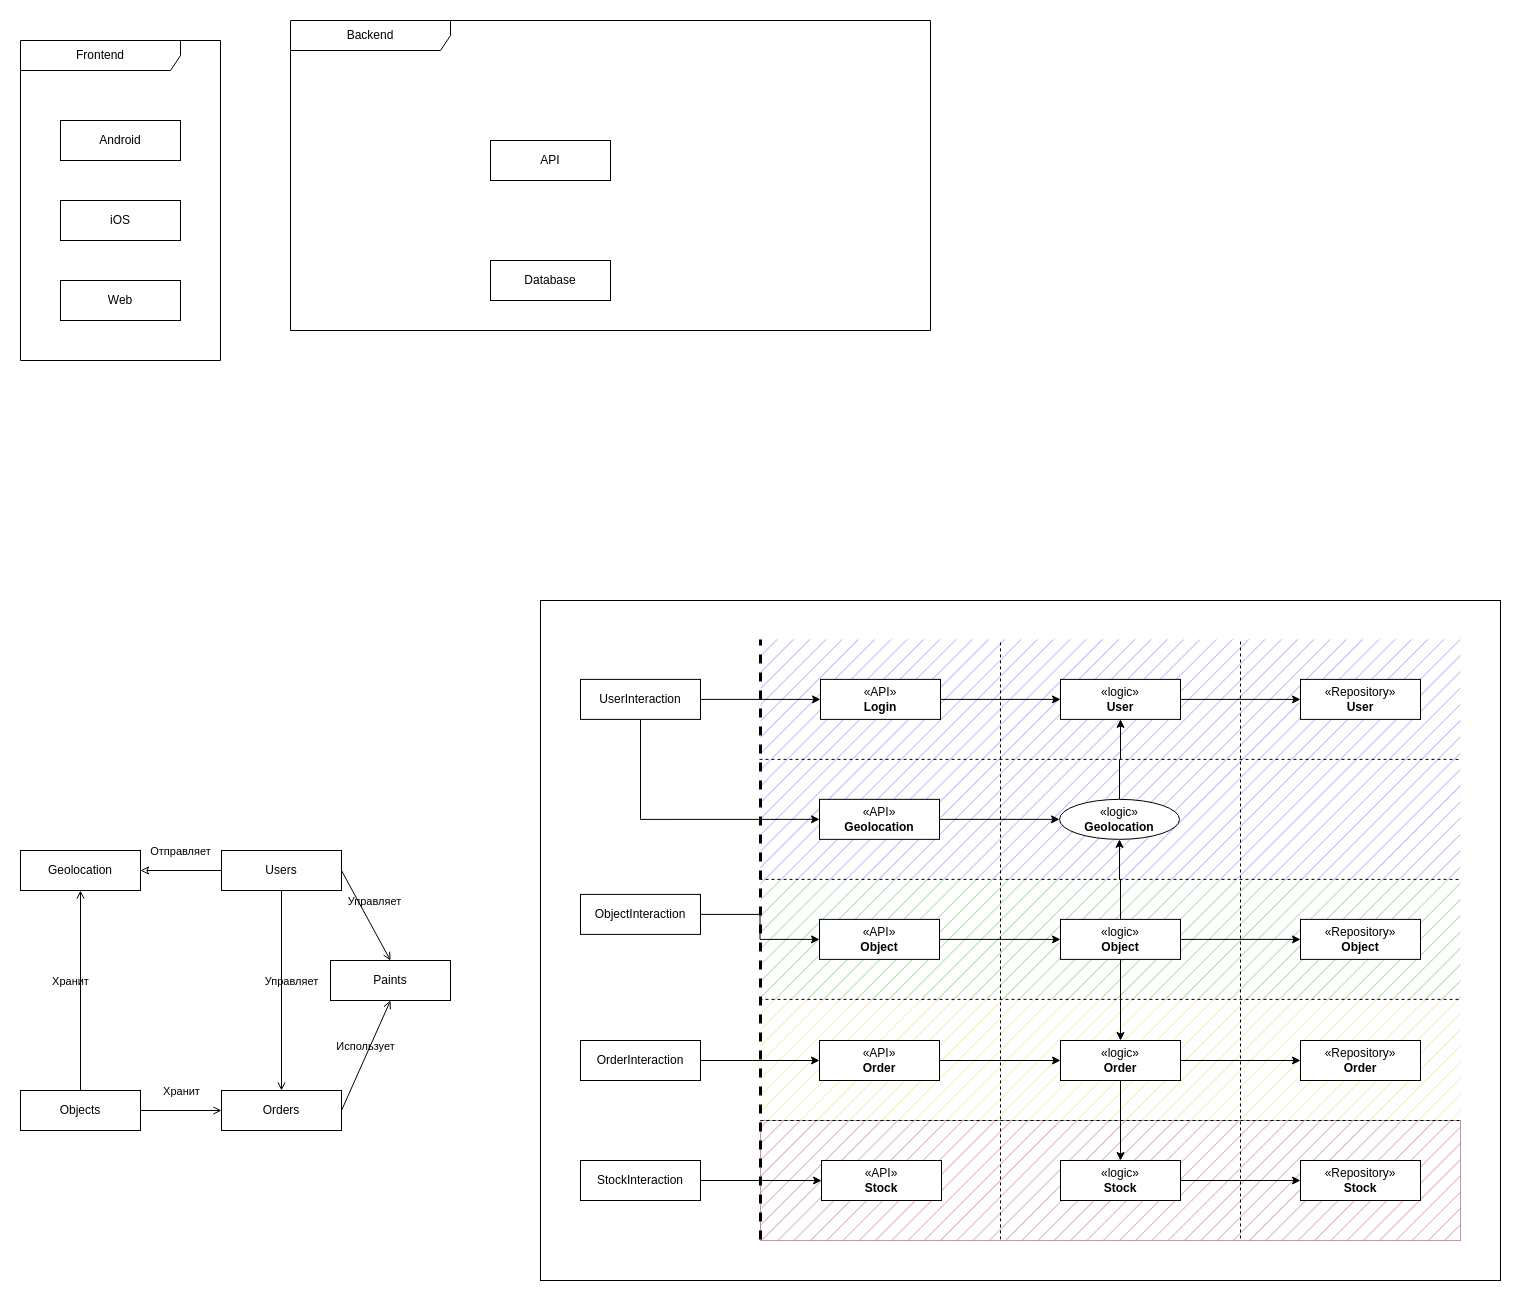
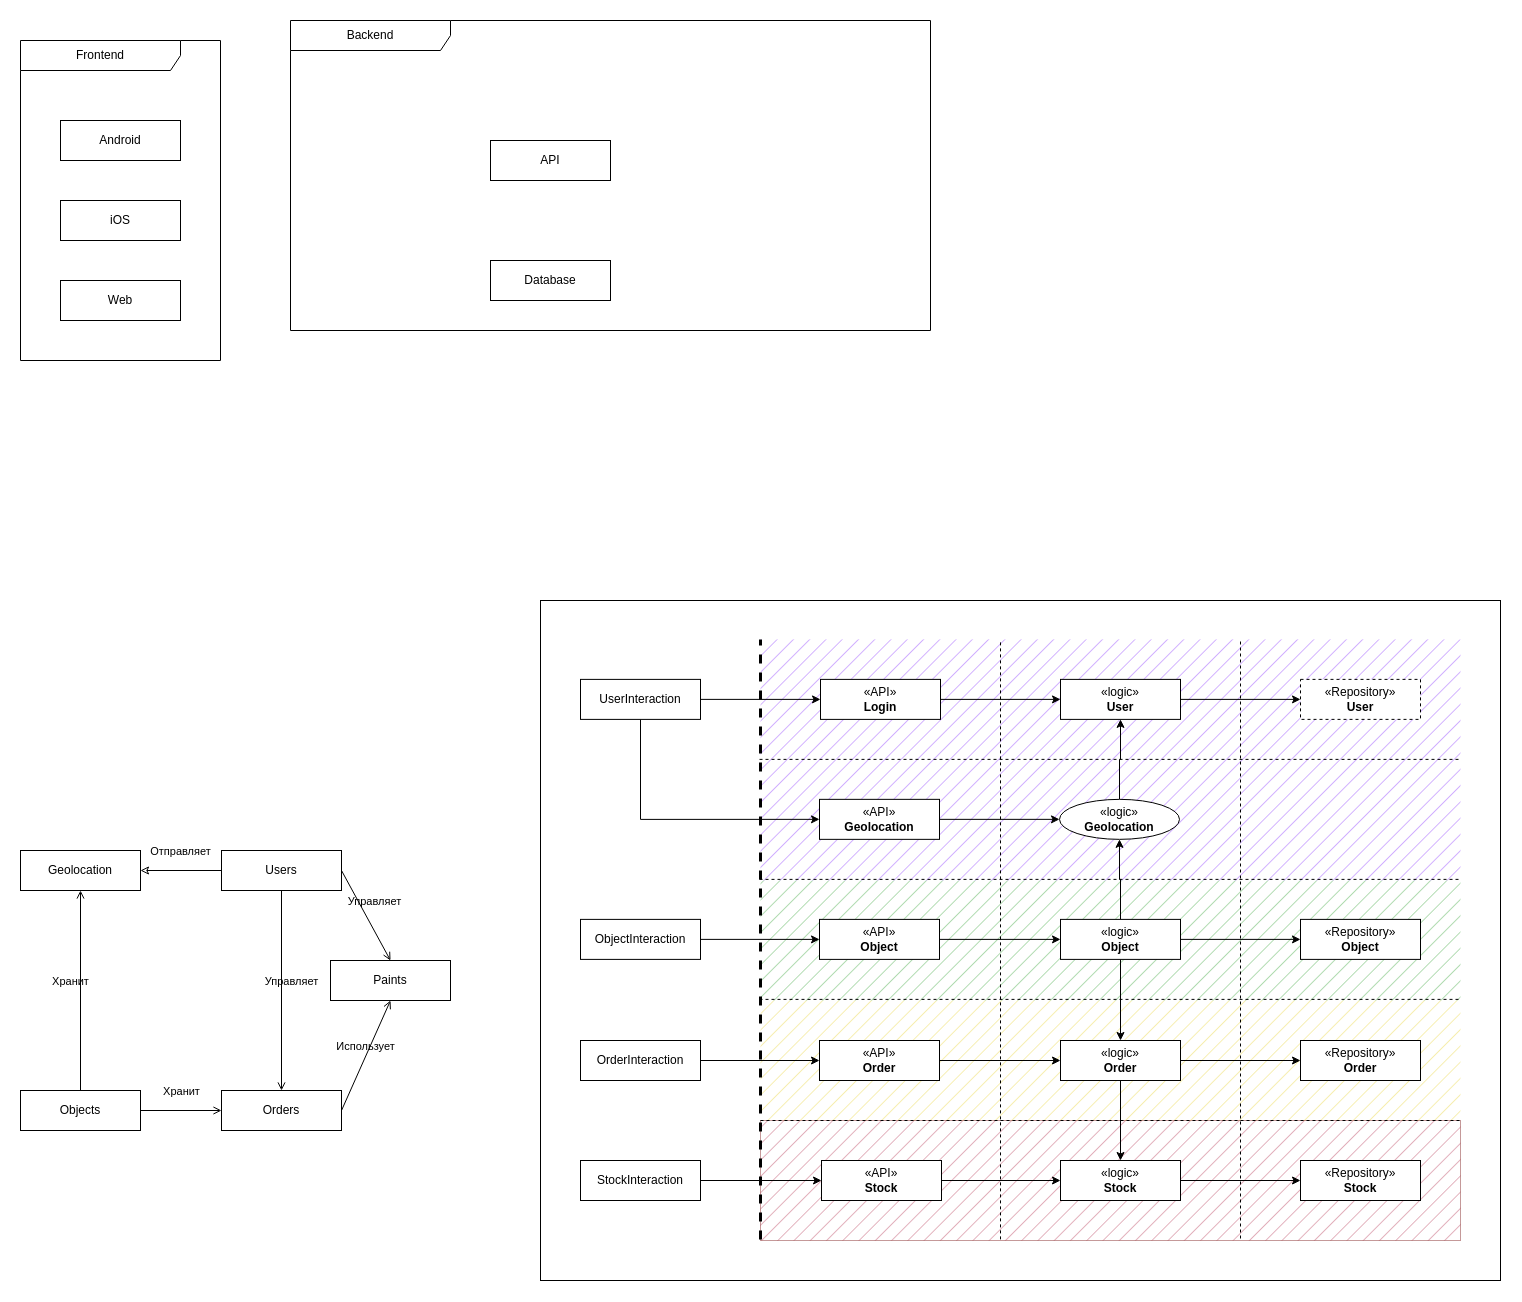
  <mxCell id="0" />
  <mxCell id="1" parent="0" />
  <mxCell id="2" value="" style="rounded=0;whiteSpace=wrap;html=1;" vertex="1" parent="1"><mxGeometry x="540" y="600" width="960" height="680" as="geometry" /></mxCell>
  <mxCell id="3" value="" style="rounded=0;whiteSpace=wrap;html=1;fillStyle=hatch;fillColor=#a20025;strokeColor=#6F0000;fontColor=#ffffff;opacity=40;perimeterSpacing=0;" vertex="1" parent="1"><mxGeometry x="760" y="1120" width="700" height="120" as="geometry" /></mxCell>
  <mxCell id="4" value="" style="rounded=0;whiteSpace=wrap;html=1;fillColor=#e3c800;strokeColor=none;fillStyle=hatch;fontColor=#000000;opacity=40;" vertex="1" parent="1"><mxGeometry x="760" y="1000" width="700" height="120" as="geometry" /></mxCell>
  <mxCell id="5" value="" style="rounded=0;whiteSpace=wrap;html=1;fillColor=#008a00;strokeColor=none;fillStyle=hatch;fontColor=#ffffff;opacity=40;" vertex="1" parent="1"><mxGeometry x="760" y="880" width="700" height="120" as="geometry" /></mxCell>
  <mxCell id="6" value="" style="rounded=0;whiteSpace=wrap;html=1;fillColor=#6a00ff;strokeColor=none;fillStyle=hatch;fontColor=#ffffff;strokeWidth=1;opacity=40;" vertex="1" parent="1"><mxGeometry x="760" y="638.89" width="700" height="241.11" as="geometry" /></mxCell>
  <mxCell id="7" value="Android" style="rounded=0;whiteSpace=wrap;html=1;" vertex="1" parent="1"><mxGeometry x="60" y="120" width="120" height="40" as="geometry" /></mxCell>
  <mxCell id="8" value="iOS" style="rounded=0;whiteSpace=wrap;html=1;" vertex="1" parent="1"><mxGeometry x="60" y="200" width="120" height="40" as="geometry" /></mxCell>
  <mxCell id="9" value="Web" style="rounded=0;whiteSpace=wrap;html=1;" vertex="1" parent="1"><mxGeometry x="60" y="280" width="120" height="40" as="geometry" /></mxCell>
  <mxCell id="10" value="Frontend" style="shape=umlFrame;whiteSpace=wrap;html=1;pointerEvents=0;recursiveResize=0;container=1;collapsible=0;width=160;" vertex="1" parent="1"><mxGeometry x="20" y="40" width="200" height="320" as="geometry" /></mxCell>
  <mxCell id="11" value="Backend" style="shape=umlFrame;whiteSpace=wrap;html=1;pointerEvents=0;recursiveResize=0;container=1;collapsible=0;width=160;" vertex="1" parent="1"><mxGeometry x="290" y="20" width="640" height="310" as="geometry" /></mxCell>
  <mxCell id="12" value="Database" style="rounded=0;whiteSpace=wrap;html=1;" vertex="1" parent="11"><mxGeometry x="200" y="240" width="120" height="40" as="geometry" /></mxCell>
  <mxCell id="13" value="API" style="rounded=0;whiteSpace=wrap;html=1;" vertex="1" parent="11"><mxGeometry x="200" y="120" width="120" height="40" as="geometry" /></mxCell>
  <mxCell id="14" value="Users" style="html=1;whiteSpace=wrap;rounded=0;" vertex="1" parent="1"><mxGeometry x="221" y="850" width="120" height="40" as="geometry" /></mxCell>
  <mxCell id="15" value="Paints" style="html=1;whiteSpace=wrap;rounded=0;" vertex="1" parent="1"><mxGeometry x="330" y="960" width="120" height="40" as="geometry" /></mxCell>
  <mxCell id="16" value="Orders" style="html=1;whiteSpace=wrap;rounded=0;" vertex="1" parent="1"><mxGeometry x="221" y="1090" width="120" height="40" as="geometry" /></mxCell>
  <mxCell id="17" value="Objects" style="html=1;whiteSpace=wrap;rounded=0;" vertex="1" parent="1"><mxGeometry x="20" y="1090" width="120" height="40" as="geometry" /></mxCell>
  <mxCell id="18" value="Geolocation" style="html=1;whiteSpace=wrap;rounded=0;" vertex="1" parent="1"><mxGeometry x="20" y="850" width="120" height="40" as="geometry" /></mxCell>
  <mxCell id="19" value="Хранит" style="html=1;verticalAlign=bottom;labelBackgroundColor=none;endArrow=open;endFill=0;rounded=0;exitX=1;exitY=0.5;exitDx=0;exitDy=0;entryX=0;entryY=0.5;entryDx=0;entryDy=0;" edge="1" parent="1" source="17" target="16"><mxGeometry y="10" width="160" relative="1" as="geometry"><mxPoint x="110" y="930" as="sourcePoint" /><mxPoint x="270" y="930" as="targetPoint" /><mxPoint as="offset" /></mxGeometry></mxCell>
  <mxCell id="20" value="Использует" style="html=1;verticalAlign=bottom;labelBackgroundColor=none;endArrow=open;endFill=0;rounded=0;exitX=1;exitY=0.5;exitDx=0;exitDy=0;entryX=0.5;entryY=1;entryDx=0;entryDy=0;" edge="1" parent="1" source="16" target="15"><mxGeometry width="160" relative="1" as="geometry"><mxPoint x="170" y="979.05" as="sourcePoint" /><mxPoint x="330" y="979.05" as="targetPoint" /><mxPoint as="offset" /></mxGeometry></mxCell>
  <mxCell id="21" value="Управляет" style="html=1;verticalAlign=bottom;labelBackgroundColor=none;endArrow=open;endFill=0;rounded=0;exitX=0.5;exitY=1;exitDx=0;exitDy=0;entryX=0.5;entryY=0;entryDx=0;entryDy=0;" edge="1" parent="1" source="14" target="16"><mxGeometry y="10" width="160" relative="1" as="geometry"><mxPoint x="210" y="940" as="sourcePoint" /><mxPoint x="370" y="940" as="targetPoint" /><mxPoint as="offset" /></mxGeometry></mxCell>
  <mxCell id="22" value="Хранит" style="html=1;verticalAlign=bottom;labelBackgroundColor=none;endArrow=open;endFill=0;rounded=0;exitX=0.5;exitY=0;exitDx=0;exitDy=0;entryX=0.5;entryY=1;entryDx=0;entryDy=0;" edge="1" parent="1" source="17" target="18"><mxGeometry y="10" width="160" relative="1" as="geometry"><mxPoint x="-40" y="890" as="sourcePoint" /><mxPoint x="40" y="890" as="targetPoint" /><mxPoint as="offset" /></mxGeometry></mxCell>
  <mxCell id="23" value="Управляет" style="html=1;verticalAlign=bottom;labelBackgroundColor=none;endArrow=open;endFill=0;rounded=0;exitX=1;exitY=0.5;exitDx=0;exitDy=0;entryX=0.5;entryY=0;entryDx=0;entryDy=0;" edge="1" parent="1" source="14" target="15"><mxGeometry y="10" width="160" relative="1" as="geometry"><mxPoint x="291" y="900" as="sourcePoint" /><mxPoint x="90" y="980" as="targetPoint" /><mxPoint as="offset" /></mxGeometry></mxCell>
  <mxCell id="24" value="Отправляет" style="html=1;verticalAlign=bottom;labelBackgroundColor=none;endArrow=classic;endFill=0;rounded=0;exitX=0;exitY=0.5;exitDx=0;exitDy=0;entryX=1;entryY=0.5;entryDx=0;entryDy=0;" edge="1" parent="1" source="14" target="18"><mxGeometry x="0.012" y="-10" width="160" relative="1" as="geometry"><mxPoint x="90" y="1100" as="sourcePoint" /><mxPoint x="90" y="900" as="targetPoint" /><mxPoint as="offset" /></mxGeometry></mxCell>
  <mxCell id="25" style="edgeStyle=orthogonalEdgeStyle;rounded=0;orthogonalLoop=1;jettySize=auto;html=1;exitX=1;exitY=0.5;exitDx=0;exitDy=0;entryX=0;entryY=0.5;entryDx=0;entryDy=0;" edge="1" parent="1" source="27" target="35"><mxGeometry relative="1" as="geometry" /></mxCell>
  <mxCell id="26" style="edgeStyle=orthogonalEdgeStyle;rounded=0;orthogonalLoop=1;jettySize=auto;html=1;exitX=0.5;exitY=1;exitDx=0;exitDy=0;entryX=0;entryY=0.5;entryDx=0;entryDy=0;" edge="1" parent="1" source="27" target="41"><mxGeometry relative="1" as="geometry" /></mxCell>
  <mxCell id="27" value="UserInteraction" style="html=1;whiteSpace=wrap;rounded=0;" vertex="1" parent="1"><mxGeometry x="580" y="678.89" width="120" height="40" as="geometry" /></mxCell>
  <mxCell id="28" style="edgeStyle=orthogonalEdgeStyle;rounded=0;orthogonalLoop=1;jettySize=auto;html=1;exitX=1;exitY=0.5;exitDx=0;exitDy=0;entryX=0;entryY=0.5;entryDx=0;entryDy=0;" edge="1" parent="1" source="29" target="65"><mxGeometry relative="1" as="geometry" /></mxCell>
  <mxCell id="29" value="OrderInteraction" style="html=1;whiteSpace=wrap;rounded=0;" vertex="1" parent="1"><mxGeometry x="580" y="1040" width="120" height="40" as="geometry" /></mxCell>
  <mxCell id="30" style="edgeStyle=orthogonalEdgeStyle;rounded=0;orthogonalLoop=1;jettySize=auto;html=1;exitX=1;exitY=0.5;exitDx=0;exitDy=0;entryX=0;entryY=0.5;entryDx=0;entryDy=0;" edge="1" parent="1" source="31" target="37"><mxGeometry relative="1" as="geometry" /></mxCell>
  <mxCell id="31" value="StockInteraction" style="html=1;whiteSpace=wrap;rounded=0;" vertex="1" parent="1"><mxGeometry x="580" y="1160" width="120" height="40" as="geometry" /></mxCell>
  <mxCell id="32" style="edgeStyle=orthogonalEdgeStyle;rounded=0;orthogonalLoop=1;jettySize=auto;html=1;exitX=1;exitY=0.5;exitDx=0;exitDy=0;entryX=0;entryY=0.5;entryDx=0;entryDy=0;" edge="1" parent="1" source="33" target="45"><mxGeometry relative="1" as="geometry" /></mxCell>
- <mxCell id="33" value="ObjectInteraction" style="html=1;whiteSpace=wrap;rounded=0;" vertex="1" parent="1"><mxGeometry x="580" y="893.89" width="120" height="40" as="geometry" /></mxCell>
+ <mxCell id="33" value="ObjectInteraction" style="html=1;whiteSpace=wrap;rounded=0;" vertex="1" parent="1"><mxGeometry x="580" y="918.89" width="120" height="40" as="geometry" /></mxCell>
  <mxCell id="34" style="edgeStyle=orthogonalEdgeStyle;rounded=0;orthogonalLoop=1;jettySize=auto;html=1;exitX=1;exitY=0.5;exitDx=0;exitDy=0;entryX=0;entryY=0.5;entryDx=0;entryDy=0;" edge="1" parent="1" source="35" target="57"><mxGeometry relative="1" as="geometry" /></mxCell>
  <mxCell id="35" value="«API»&lt;br&gt;&lt;b&gt;Login&lt;/b&gt;" style="html=1;whiteSpace=wrap;" vertex="1" parent="1"><mxGeometry x="820" y="678.89" width="120" height="40" as="geometry" /></mxCell>
+ <mxCell id="36" style="edgeStyle=orthogonalEdgeStyle;rounded=0;orthogonalLoop=1;jettySize=auto;html=1;exitX=1;exitY=0.5;exitDx=0;exitDy=0;entryX=0;entryY=0.5;entryDx=0;entryDy=0;" edge="1" parent="1" source="37" target="55"><mxGeometry relative="1" as="geometry" /></mxCell>
  <mxCell id="37" value="«API»&lt;br&gt;&lt;b&gt;Stock&lt;/b&gt;" style="html=1;whiteSpace=wrap;" vertex="1" parent="1"><mxGeometry x="821" y="1160" width="120" height="40" as="geometry" /></mxCell>
  <mxCell id="38" style="edgeStyle=orthogonalEdgeStyle;rounded=0;orthogonalLoop=1;jettySize=auto;html=1;exitX=0.5;exitY=0;exitDx=0;exitDy=0;entryX=0.5;entryY=1;entryDx=0;entryDy=0;" edge="1" parent="1" source="39" target="57"><mxGeometry relative="1" as="geometry" /></mxCell>
  <mxCell id="39" value="«logic»&lt;br&gt;&lt;b&gt;Geolocation&lt;/b&gt;" style="ellipse;html=1;whiteSpace=wrap;" vertex="1" parent="1"><mxGeometry x="1059" y="798.85" width="120" height="40" as="geometry" /></mxCell>
  <mxCell id="40" style="edgeStyle=orthogonalEdgeStyle;rounded=0;orthogonalLoop=1;jettySize=auto;html=1;exitX=1;exitY=0.5;exitDx=0;exitDy=0;entryX=0;entryY=0.5;entryDx=0;entryDy=0;" edge="1" parent="1" source="41" target="39"><mxGeometry relative="1" as="geometry" /></mxCell>
  <mxCell id="41" value="«API»&lt;br&gt;&lt;b&gt;Geolocation&lt;/b&gt;" style="html=1;whiteSpace=wrap;" vertex="1" parent="1"><mxGeometry x="819" y="798.85" width="120" height="40" as="geometry" /></mxCell>
  <mxCell id="42" style="edgeStyle=orthogonalEdgeStyle;rounded=0;orthogonalLoop=1;jettySize=auto;html=1;exitX=1;exitY=0.5;exitDx=0;exitDy=0;entryX=0;entryY=0.5;entryDx=0;entryDy=0;" edge="1" parent="1" source="43" target="52"><mxGeometry relative="1" as="geometry" /></mxCell>
  <mxCell id="43" value="«logic»&lt;br&gt;&lt;b&gt;Order&lt;/b&gt;" style="html=1;whiteSpace=wrap;" vertex="1" parent="1"><mxGeometry x="1060" y="1040" width="120" height="40" as="geometry" /></mxCell>
  <mxCell id="44" style="edgeStyle=orthogonalEdgeStyle;rounded=0;orthogonalLoop=1;jettySize=auto;html=1;exitX=1;exitY=0.5;exitDx=0;exitDy=0;entryX=0;entryY=0.5;entryDx=0;entryDy=0;" edge="1" parent="1" source="45" target="50"><mxGeometry relative="1" as="geometry" /></mxCell>
  <mxCell id="45" value="«API»&lt;br&gt;&lt;b&gt;Object&lt;/b&gt;" style="html=1;whiteSpace=wrap;" vertex="1" parent="1"><mxGeometry x="819" y="918.89" width="120" height="40" as="geometry" /></mxCell>
  <mxCell id="46" style="edgeStyle=orthogonalEdgeStyle;rounded=0;orthogonalLoop=1;jettySize=auto;html=1;exitX=1;exitY=0.5;exitDx=0;exitDy=0;entryX=0;entryY=0.5;entryDx=0;entryDy=0;" edge="1" parent="1" source="50" target="51"><mxGeometry relative="1" as="geometry" /></mxCell>
  <mxCell id="47" style="edgeStyle=orthogonalEdgeStyle;rounded=0;orthogonalLoop=1;jettySize=auto;html=1;exitX=0.5;exitY=1;exitDx=0;exitDy=0;entryX=0.5;entryY=0;entryDx=0;entryDy=0;" edge="1" parent="1" source="43" target="55"><mxGeometry relative="1" as="geometry"><mxPoint x="1210" y="1390" as="targetPoint" /></mxGeometry></mxCell>
  <mxCell id="48" style="edgeStyle=orthogonalEdgeStyle;rounded=0;orthogonalLoop=1;jettySize=auto;html=1;exitX=0.5;exitY=0;exitDx=0;exitDy=0;entryX=0.5;entryY=1;entryDx=0;entryDy=0;" edge="1" parent="1" source="50" target="39"><mxGeometry relative="1" as="geometry" /></mxCell>
  <mxCell id="49" style="edgeStyle=orthogonalEdgeStyle;rounded=0;orthogonalLoop=1;jettySize=auto;html=1;exitX=0.5;exitY=1;exitDx=0;exitDy=0;entryX=0.5;entryY=0;entryDx=0;entryDy=0;" edge="1" parent="1" source="50" target="43"><mxGeometry relative="1" as="geometry" /></mxCell>
  <mxCell id="50" value="«logic»&lt;br&gt;&lt;b&gt;Object&lt;/b&gt;" style="html=1;whiteSpace=wrap;" vertex="1" parent="1"><mxGeometry x="1060" y="918.89" width="120" height="40" as="geometry" /></mxCell>
  <mxCell id="51" value="«Repository»&lt;br&gt;&lt;b&gt;Object&lt;/b&gt;" style="html=1;whiteSpace=wrap;" vertex="1" parent="1"><mxGeometry x="1300" y="918.89" width="120" height="40" as="geometry" /></mxCell>
  <mxCell id="52" value="«Repository»&lt;br&gt;&lt;b&gt;Order&lt;/b&gt;" style="html=1;whiteSpace=wrap;" vertex="1" parent="1"><mxGeometry x="1300" y="1040" width="120" height="40" as="geometry" /></mxCell>
  <mxCell id="53" value="«Repository»&lt;br&gt;&lt;b&gt;Stock&lt;/b&gt;" style="html=1;whiteSpace=wrap;" vertex="1" parent="1"><mxGeometry x="1300" y="1160" width="120" height="40" as="geometry" /></mxCell>
  <mxCell id="54" style="edgeStyle=orthogonalEdgeStyle;rounded=0;orthogonalLoop=1;jettySize=auto;html=1;exitX=1;exitY=0.5;exitDx=0;exitDy=0;entryX=0;entryY=0.5;entryDx=0;entryDy=0;" edge="1" parent="1" source="55" target="53"><mxGeometry relative="1" as="geometry" /></mxCell>
  <mxCell id="55" value="«logic»&lt;br&gt;&lt;b&gt;Stock&lt;/b&gt;" style="html=1;whiteSpace=wrap;" vertex="1" parent="1"><mxGeometry x="1060" y="1160" width="120" height="40" as="geometry" /></mxCell>
  <mxCell id="56" style="edgeStyle=orthogonalEdgeStyle;rounded=0;orthogonalLoop=1;jettySize=auto;html=1;exitX=1;exitY=0.5;exitDx=0;exitDy=0;entryX=0;entryY=0.5;entryDx=0;entryDy=0;" edge="1" parent="1" source="57" target="58"><mxGeometry relative="1" as="geometry" /></mxCell>
  <mxCell id="57" value="«logic»&lt;br&gt;&lt;b&gt;User&lt;/b&gt;" style="html=1;whiteSpace=wrap;" vertex="1" parent="1"><mxGeometry x="1060" y="678.89" width="120" height="40" as="geometry" /></mxCell>
- <mxCell id="58" value="«Repository»&lt;br&gt;&lt;b&gt;User&lt;/b&gt;" style="html=1;whiteSpace=wrap;" vertex="1" parent="1"><mxGeometry x="1300" y="678.89" width="120" height="40" as="geometry" /></mxCell>
+ <mxCell id="58" value="«Repository»&lt;br&gt;&lt;b&gt;User&lt;/b&gt;" style="html=1;whiteSpace=wrap;dashed=1;" vertex="1" parent="1"><mxGeometry x="1300" y="678.89" width="120" height="40" as="geometry" /></mxCell>
  <mxCell id="59" value="" style="endArrow=none;dashed=1;html=1;rounded=0;" edge="1" parent="1"><mxGeometry width="50" height="50" relative="1" as="geometry"><mxPoint x="759" y="758.89" as="sourcePoint" /><mxPoint x="1459" y="758.89" as="targetPoint" /></mxGeometry></mxCell>
  <mxCell id="60" value="" style="endArrow=none;dashed=1;html=1;rounded=0;" edge="1" parent="1"><mxGeometry width="50" height="50" relative="1" as="geometry"><mxPoint x="1240" y="1238" as="sourcePoint" /><mxPoint x="1240" y="638" as="targetPoint" /></mxGeometry></mxCell>
  <mxCell id="61" value="" style="endArrow=none;dashed=1;html=1;rounded=0;" edge="1" parent="1"><mxGeometry width="50" height="50" relative="1" as="geometry"><mxPoint x="759" y="878.89" as="sourcePoint" /><mxPoint x="1459" y="878.89" as="targetPoint" /></mxGeometry></mxCell>
  <mxCell id="62" value="" style="endArrow=none;dashed=1;html=1;rounded=0;" edge="1" parent="1"><mxGeometry width="50" height="50" relative="1" as="geometry"><mxPoint x="759" y="998.89" as="sourcePoint" /><mxPoint x="1459" y="998.89" as="targetPoint" /></mxGeometry></mxCell>
  <mxCell id="63" value="" style="endArrow=none;dashed=1;html=1;rounded=0;" edge="1" parent="1"><mxGeometry width="50" height="50" relative="1" as="geometry"><mxPoint x="760" y="1120" as="sourcePoint" /><mxPoint x="1460" y="1120" as="targetPoint" /></mxGeometry></mxCell>
  <mxCell id="64" style="edgeStyle=orthogonalEdgeStyle;rounded=0;orthogonalLoop=1;jettySize=auto;html=1;exitX=1;exitY=0.5;exitDx=0;exitDy=0;entryX=0;entryY=0.5;entryDx=0;entryDy=0;" edge="1" parent="1" source="65" target="43"><mxGeometry relative="1" as="geometry" /></mxCell>
  <mxCell id="65" value="«API»&lt;br&gt;&lt;b&gt;Order&lt;/b&gt;" style="html=1;whiteSpace=wrap;" vertex="1" parent="1"><mxGeometry x="819" y="1040" width="120" height="40" as="geometry" /></mxCell>
  <mxCell id="66" value="" style="endArrow=none;dashed=1;html=1;rounded=0;" edge="1" parent="1"><mxGeometry width="50" height="50" relative="1" as="geometry"><mxPoint x="1000" y="1238.89" as="sourcePoint" /><mxPoint x="1000" y="638.89" as="targetPoint" /></mxGeometry></mxCell>
  <mxCell id="67" value="" style="endArrow=none;dashed=1;html=1;rounded=0;strokeWidth=3;" edge="1" parent="1"><mxGeometry width="50" height="50" relative="1" as="geometry"><mxPoint x="760" y="1238.89" as="sourcePoint" /><mxPoint x="760" y="638.89" as="targetPoint" /></mxGeometry></mxCell>
